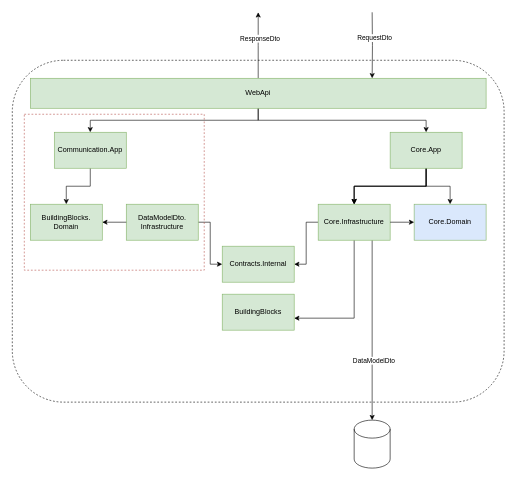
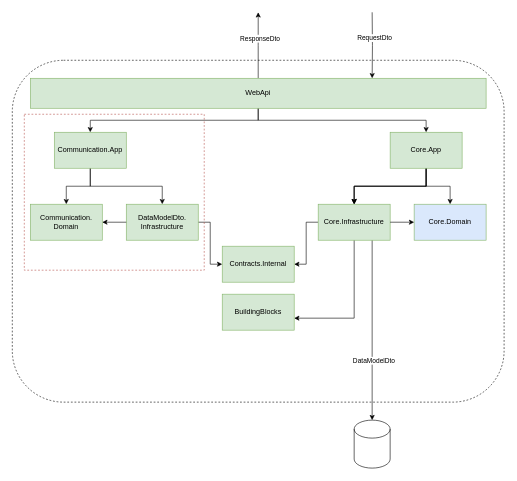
  <mxCell id="0" />
  <mxCell id="1" parent="0" />
  <mxCell id="2" value="" style="rounded=1;whiteSpace=wrap;html=1;dashed=1;fillColor=none;" parent="1" vertex="1"><mxGeometry x="20" y="100" width="820" height="570" as="geometry" /></mxCell>
  <mxCell id="3" value="" style="edgeStyle=orthogonalEdgeStyle;rounded=0;orthogonalLoop=1;jettySize=auto;html=1;" parent="1" source="9" target="14" edge="1"><mxGeometry relative="1" as="geometry" /></mxCell>
  <mxCell id="4" value="" style="edgeStyle=orthogonalEdgeStyle;rounded=0;orthogonalLoop=1;jettySize=auto;html=1;" parent="1" source="9" target="17" edge="1"><mxGeometry relative="1" as="geometry" /></mxCell>
  <mxCell id="5" style="edgeStyle=orthogonalEdgeStyle;rounded=0;orthogonalLoop=1;jettySize=auto;html=1;exitX=0.5;exitY=0;exitDx=0;exitDy=0;" edge="1" parent="1" source="9"><mxGeometry relative="1" as="geometry"><mxPoint x="430" y="20" as="targetPoint" /></mxGeometry></mxCell>
  <mxCell id="6" value="ResponseDto" style="edgeLabel;html=1;align=center;verticalAlign=middle;resizable=0;points=[];" vertex="1" connectable="0" parent="5"><mxGeometry x="0.212" y="-2" relative="1" as="geometry"><mxPoint as="offset" /></mxGeometry></mxCell>
  <mxCell id="7" style="edgeStyle=orthogonalEdgeStyle;rounded=0;orthogonalLoop=1;jettySize=auto;html=1;entryX=0.75;entryY=0;entryDx=0;entryDy=0;" edge="1" parent="1" target="9"><mxGeometry relative="1" as="geometry"><mxPoint x="630" y="20" as="targetPoint" /><mxPoint x="620" y="20" as="sourcePoint" /></mxGeometry></mxCell>
  <mxCell id="8" value="RequestDto" style="edgeLabel;html=1;align=center;verticalAlign=middle;resizable=0;points=[];" vertex="1" connectable="0" parent="7"><mxGeometry x="-0.221" y="3" relative="1" as="geometry"><mxPoint as="offset" /></mxGeometry></mxCell>
  <mxCell id="9" value="WebApi" style="rounded=0;whiteSpace=wrap;html=1;fillColor=#d5e8d4;strokeColor=#82b366;" parent="1" vertex="1"><mxGeometry x="50" y="130" width="760" height="50" as="geometry" /></mxCell>
  <mxCell id="10" value="" style="edgeStyle=orthogonalEdgeStyle;rounded=0;orthogonalLoop=1;jettySize=auto;html=1;" parent="1" source="14" target="26" edge="1"><mxGeometry relative="1" as="geometry" /></mxCell>
  <mxCell id="11" value="" style="edgeStyle=orthogonalEdgeStyle;rounded=0;orthogonalLoop=1;jettySize=auto;html=1;" parent="1" source="14" target="26" edge="1"><mxGeometry relative="1" as="geometry" /></mxCell>
  <mxCell id="12" value="" style="edgeStyle=orthogonalEdgeStyle;rounded=0;orthogonalLoop=1;jettySize=auto;html=1;" parent="1" source="14" target="26" edge="1"><mxGeometry relative="1" as="geometry" /></mxCell>
  <mxCell id="13" value="" style="edgeStyle=orthogonalEdgeStyle;rounded=0;orthogonalLoop=1;jettySize=auto;html=1;" parent="1" source="14" target="27" edge="1"><mxGeometry relative="1" as="geometry" /></mxCell>
  <mxCell id="14" value="Core.App" style="whiteSpace=wrap;html=1;fillColor=#d5e8d4;strokeColor=#82b366;rounded=0;" parent="1" vertex="1"><mxGeometry x="650" y="220" width="120" height="60" as="geometry" /></mxCell>
+ <mxCell id="15" value="" style="edgeStyle=orthogonalEdgeStyle;rounded=0;orthogonalLoop=1;jettySize=auto;html=1;" parent="1" source="17" target="19" edge="1"><mxGeometry relative="1" as="geometry" /></mxCell>
  <mxCell id="16" value="" style="edgeStyle=orthogonalEdgeStyle;rounded=0;orthogonalLoop=1;jettySize=auto;html=1;" parent="1" source="17" target="20" edge="1"><mxGeometry relative="1" as="geometry" /></mxCell>
  <mxCell id="17" value="Communication.App" style="whiteSpace=wrap;html=1;fillColor=#d5e8d4;strokeColor=#82b366;rounded=0;" parent="1" vertex="1"><mxGeometry x="90" y="220" width="120" height="60" as="geometry" /></mxCell>
  <mxCell id="18" value="" style="edgeStyle=orthogonalEdgeStyle;rounded=0;orthogonalLoop=1;jettySize=auto;html=1;entryX=0;entryY=0.5;entryDx=0;entryDy=0;" parent="1" source="19" target="30" edge="1"><mxGeometry relative="1" as="geometry" /></mxCell>
  <mxCell id="19" value="DataModelDto.&lt;br&gt;Infrastructure" style="whiteSpace=wrap;html=1;fillColor=#d5e8d4;strokeColor=#82b366;rounded=0;" parent="1" vertex="1"><mxGeometry x="210" y="340" width="120" height="60" as="geometry" /></mxCell>
- <mxCell id="20" value="BuildingBlocks.&lt;br&gt;Domain" style="whiteSpace=wrap;html=1;fillColor=#d5e8d4;strokeColor=#82b366;rounded=0;" parent="1" vertex="1"><mxGeometry x="50" y="340" width="120" height="60" as="geometry" /></mxCell>
+ <mxCell id="20" value="Communication.&lt;br&gt;Domain" style="whiteSpace=wrap;html=1;fillColor=#d5e8d4;strokeColor=#82b366;rounded=0;" parent="1" vertex="1"><mxGeometry x="50" y="340" width="120" height="60" as="geometry" /></mxCell>
  <mxCell id="21" value="" style="endArrow=classic;html=1;rounded=0;entryX=1;entryY=0.5;entryDx=0;entryDy=0;" parent="1" source="19" target="20" edge="1"><mxGeometry width="50" height="50" relative="1" as="geometry"><mxPoint x="370" y="310" as="sourcePoint" /><mxPoint x="420" y="260" as="targetPoint" /></mxGeometry></mxCell>
  <mxCell id="22" style="edgeStyle=orthogonalEdgeStyle;rounded=0;orthogonalLoop=1;jettySize=auto;html=1;exitX=0.5;exitY=1;exitDx=0;exitDy=0;" parent="1" source="26" target="29" edge="1"><mxGeometry relative="1" as="geometry"><Array as="points"><mxPoint x="590" y="530" /></Array></mxGeometry></mxCell>
  <mxCell id="23" style="edgeStyle=orthogonalEdgeStyle;rounded=0;orthogonalLoop=1;jettySize=auto;html=1;entryX=1;entryY=0.5;entryDx=0;entryDy=0;" parent="1" source="26" target="30" edge="1"><mxGeometry relative="1" as="geometry" /></mxCell>
  <mxCell id="24" style="edgeStyle=orthogonalEdgeStyle;rounded=0;orthogonalLoop=1;jettySize=auto;html=1;entryX=0.5;entryY=0;entryDx=0;entryDy=0;entryPerimeter=0;exitX=0.75;exitY=1;exitDx=0;exitDy=0;" edge="1" parent="1" source="26" target="31"><mxGeometry relative="1" as="geometry"><mxPoint x="590" y="720" as="targetPoint" /></mxGeometry></mxCell>
  <mxCell id="25" value="DataModelDto" style="edgeLabel;html=1;align=center;verticalAlign=middle;resizable=0;points=[];" vertex="1" connectable="0" parent="24"><mxGeometry x="0.333" y="2" relative="1" as="geometry"><mxPoint as="offset" /></mxGeometry></mxCell>
  <mxCell id="26" value="Core.Infrastructure" style="whiteSpace=wrap;html=1;fillColor=#d5e8d4;strokeColor=#82b366;rounded=0;" parent="1" vertex="1"><mxGeometry x="530" y="340" width="120" height="60" as="geometry" /></mxCell>
  <mxCell id="27" value="Core.Domain" style="whiteSpace=wrap;html=1;fillColor=#dae8fc;strokeColor=#82b366;rounded=0;" parent="1" vertex="1"><mxGeometry x="690" y="340" width="120" height="60" as="geometry" /></mxCell>
  <mxCell id="28" value="" style="endArrow=classic;html=1;rounded=0;exitX=1;exitY=0.5;exitDx=0;exitDy=0;" parent="1" source="26" target="27" edge="1"><mxGeometry width="50" height="50" relative="1" as="geometry"><mxPoint x="590" y="480" as="sourcePoint" /><mxPoint x="640" y="430" as="targetPoint" /></mxGeometry></mxCell>
  <mxCell id="29" value="BuildingBlocks" style="whiteSpace=wrap;html=1;fillColor=#d5e8d4;strokeColor=#82b366;rounded=0;" parent="1" vertex="1"><mxGeometry x="370" y="490" width="120" height="60" as="geometry" /></mxCell>
  <mxCell id="30" value="Contracts.Internal" style="whiteSpace=wrap;html=1;fillColor=#d5e8d4;strokeColor=#82b366;rounded=0;" parent="1" vertex="1"><mxGeometry x="370" y="410" width="120" height="60" as="geometry" /></mxCell>
  <mxCell id="31" value="" style="shape=cylinder3;whiteSpace=wrap;html=1;boundedLbl=1;backgroundOutline=1;size=15;" vertex="1" parent="1"><mxGeometry x="590" y="700" width="60" height="80" as="geometry" /></mxCell>
  <mxCell id="32" value="" style="rounded=0;whiteSpace=wrap;html=1;fillColor=none;strokeColor=#b85450;dashed=1;" vertex="1" parent="1"><mxGeometry x="40" y="190" width="300" height="260" as="geometry" /></mxCell>
